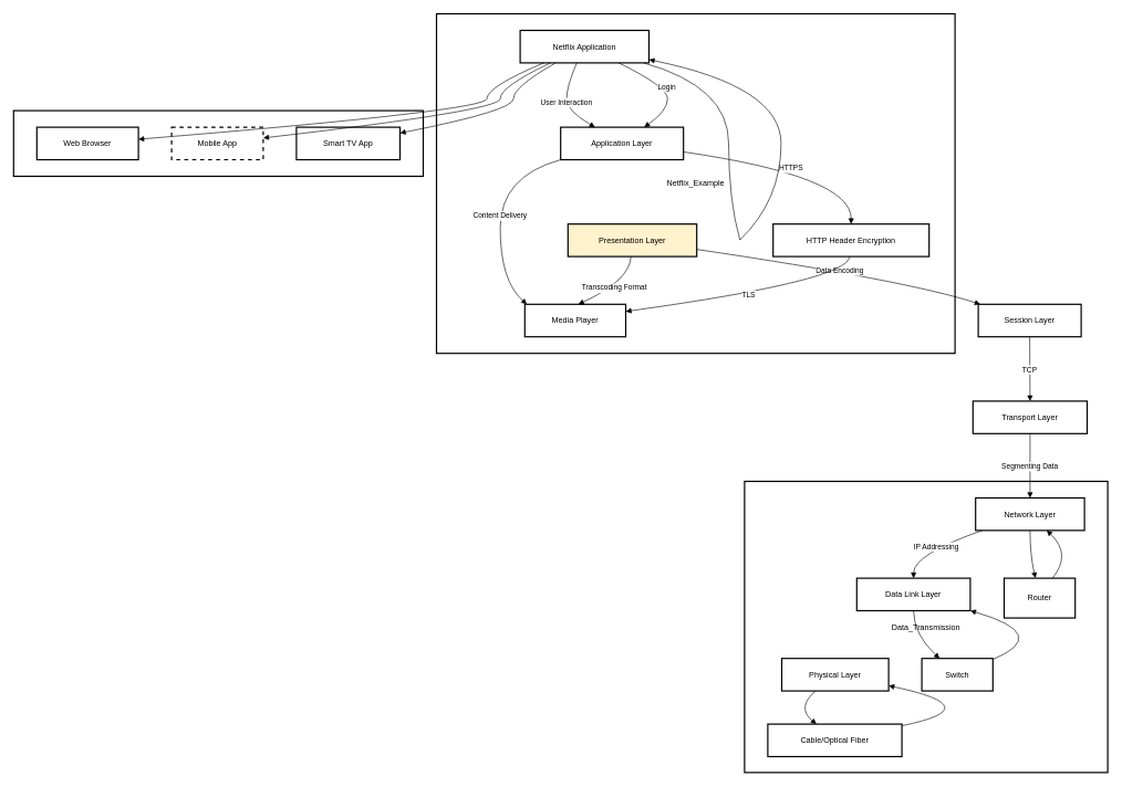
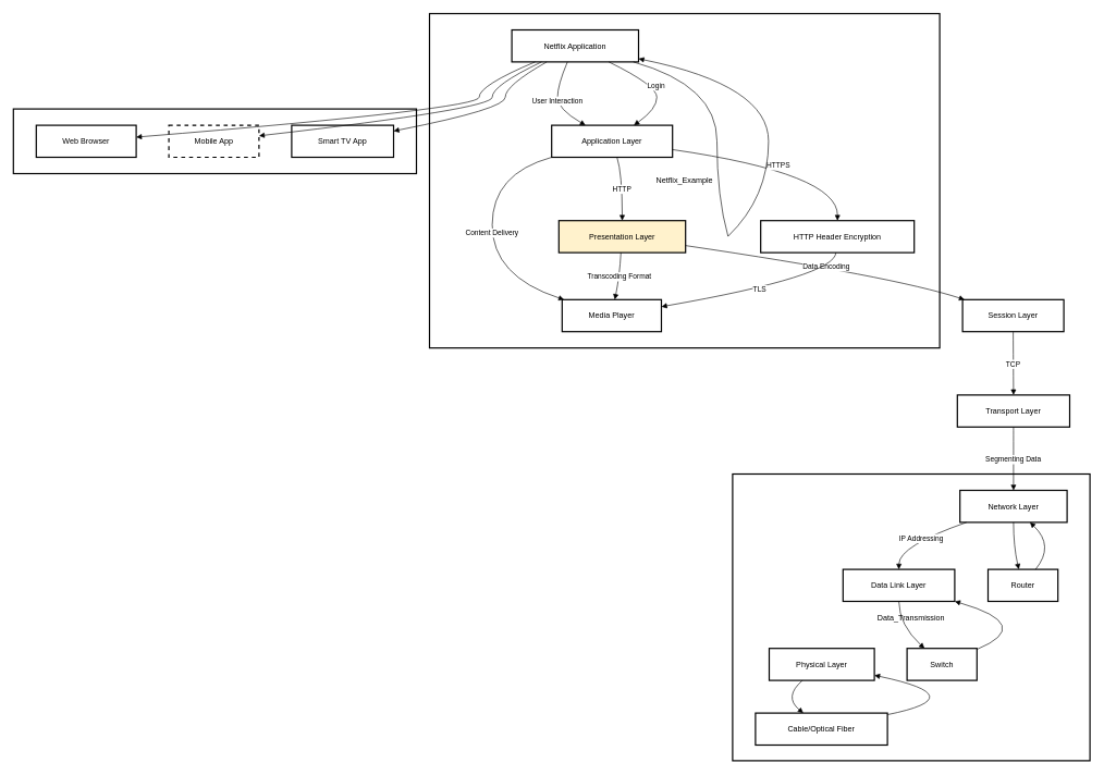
  <mxCell id="0" />
  <mxCell id="1" parent="0" />
  <mxCell id="2" value="Data_Transmission" style="whiteSpace=wrap;strokeWidth=2;" vertex="1" parent="1"><mxGeometry x="1121" y="725" width="547" height="439" as="geometry" /></mxCell>
  <mxCell id="3" value="Application_Clients" style="whiteSpace=wrap;strokeWidth=2;" vertex="1" parent="1"><mxGeometry x="20" y="166" width="617" height="99" as="geometry" /></mxCell>
  <mxCell id="4" value="Netflix_Example" style="whiteSpace=wrap;strokeWidth=2;" vertex="1" parent="1"><mxGeometry x="657" y="20" width="781" height="512" as="geometry" /></mxCell>
  <mxCell id="5" value="Application Layer" style="whiteSpace=wrap;strokeWidth=2;" vertex="1" parent="1"><mxGeometry x="844" y="191" width="185" height="49" as="geometry" /></mxCell>
  <mxCell id="6" value="Presentation Layer" style="whiteSpace=wrap;strokeWidth=2;fillColor=#fff2cc;" vertex="1" parent="1"><mxGeometry x="855" y="337" width="194" height="49" as="geometry" /></mxCell>
  <mxCell id="7" value="HTTP Header Encryption" style="whiteSpace=wrap;strokeWidth=2;" vertex="1" parent="1"><mxGeometry x="1164" y="337" width="235" height="49" as="geometry" /></mxCell>
  <mxCell id="8" value="Session Layer" style="whiteSpace=wrap;strokeWidth=2;" vertex="1" parent="1"><mxGeometry x="1473" y="458" width="155" height="49" as="geometry" /></mxCell>
  <mxCell id="9" value="Transport Layer" style="whiteSpace=wrap;strokeWidth=2;" vertex="1" parent="1"><mxGeometry x="1465" y="604" width="172" height="49" as="geometry" /></mxCell>
  <mxCell id="10" value="Network Layer" style="whiteSpace=wrap;strokeWidth=2;" vertex="1" parent="1"><mxGeometry x="1469" y="750" width="164" height="49" as="geometry" /></mxCell>
  <mxCell id="11" value="Data Link Layer" style="whiteSpace=wrap;strokeWidth=2;" vertex="1" parent="1"><mxGeometry x="1290" y="871" width="171" height="49" as="geometry" /></mxCell>
  <mxCell id="12" value="Physical Layer" style="whiteSpace=wrap;strokeWidth=2;" vertex="1" parent="1"><mxGeometry x="1177" y="992" width="161" height="49" as="geometry" /></mxCell>
  <mxCell id="13" value="Netflix Application" style="whiteSpace=wrap;strokeWidth=2;" vertex="1" parent="1"><mxGeometry x="783" y="45" width="194" height="49" as="geometry" /></mxCell>
- <mxCell id="14" value="Media Player" style="whiteSpace=wrap;strokeWidth=2;" vertex="1" parent="1"><mxGeometry x="790" y="458" width="152" height="49" as="geometry" /></mxCell>
+ <mxCell id="14" value="Media Player" style="whiteSpace=wrap;strokeWidth=2;" vertex="1" parent="1"><mxGeometry x="860" y="458" width="152" height="49" as="geometry" /></mxCell>
  <mxCell id="15" value="Web Browser" style="whiteSpace=wrap;strokeWidth=2;" vertex="1" parent="1"><mxGeometry x="55" y="191" width="153" height="49" as="geometry" /></mxCell>
  <mxCell id="16" value="Mobile App" style="whiteSpace=wrap;strokeWidth=2;dashed=1;" vertex="1" parent="1"><mxGeometry x="258" y="191" width="138" height="49" as="geometry" /></mxCell>
  <mxCell id="17" value="Smart TV App" style="whiteSpace=wrap;strokeWidth=2;" vertex="1" parent="1"><mxGeometry x="446" y="191" width="156" height="49" as="geometry" /></mxCell>
- <mxCell id="18" value="Router" style="whiteSpace=wrap;strokeWidth=2;" vertex="1" parent="1"><mxGeometry x="1512" y="871" width="107" height="60" as="geometry" /></mxCell>
+ <mxCell id="18" value="Router" style="whiteSpace=wrap;strokeWidth=2;" vertex="1" parent="1"><mxGeometry x="1512" y="871" width="107" height="49" as="geometry" /></mxCell>
  <mxCell id="19" value="Switch" style="whiteSpace=wrap;strokeWidth=2;" vertex="1" parent="1"><mxGeometry x="1388" y="992" width="107" height="49" as="geometry" /></mxCell>
  <mxCell id="20" value="Cable/Optical Fiber" style="whiteSpace=wrap;strokeWidth=2;" vertex="1" parent="1"><mxGeometry x="1156" y="1091" width="202" height="49" as="geometry" /></mxCell>
  <mxCell id="21" value="" style="whiteSpace=wrap;strokeWidth=2;" vertex="1" parent="1"><mxGeometry x="1097" y="215" as="geometry" /></mxCell>
  <mxCell id="22" value="" style="whiteSpace=wrap;strokeWidth=2;" vertex="1" parent="1"><mxGeometry x="1114" y="361" as="geometry" /></mxCell>
+ <mxCell id="23" value="HTTP" style="curved=1;startArrow=none;endArrow=block;exitX=0.54;exitY=0.99;entryX=0.5;entryY=0;" edge="1" parent="1" source="5" target="6"><mxGeometry relative="1" as="geometry"><Array as="points"><mxPoint x="952" y="265" /></Array></mxGeometry></mxCell>
  <mxCell id="24" value="HTTPS" style="curved=1;startArrow=none;endArrow=block;exitX=1;exitY=0.76;entryX=0.5;entryY=0;" edge="1" parent="1" source="5" target="7"><mxGeometry relative="1" as="geometry"><Array as="points"><mxPoint x="1282" y="265" /></Array></mxGeometry></mxCell>
  <mxCell id="25" value="Data Encoding" style="curved=1;startArrow=none;endArrow=block;exitX=1;exitY=0.78;entryX=0.02;entryY=0;" edge="1" parent="1" source="6" target="8"><mxGeometry relative="1" as="geometry"><Array as="points"><mxPoint x="1365" y="422" /></Array></mxGeometry></mxCell>
  <mxCell id="26" value="TCP" style="curved=1;startArrow=none;endArrow=block;exitX=0.5;exitY=0.99;entryX=0.5;entryY=0;" edge="1" parent="1" source="8" target="9"><mxGeometry relative="1" as="geometry"><Array as="points" /></mxGeometry></mxCell>
  <mxCell id="27" value="Segmenting Data" style="curved=1;startArrow=none;endArrow=block;exitX=0.5;exitY=0.99;entryX=0.5;entryY=0;" edge="1" parent="1" source="9" target="10"><mxGeometry relative="1" as="geometry"><Array as="points" /></mxGeometry></mxCell>
  <mxCell id="28" value="IP Addressing" style="curved=1;startArrow=none;endArrow=block;exitX=0.07;exitY=0.99;entryX=0.5;entryY=0;" edge="1" parent="1" source="10" target="11"><mxGeometry relative="1" as="geometry"><Array as="points"><mxPoint x="1376" y="835" /></Array></mxGeometry></mxCell>
  <mxCell id="29" value="User Interaction" style="curved=1;startArrow=none;endArrow=block;exitX=0.44;exitY=0.99;entryX=0.28;entryY=0;" edge="1" parent="1" source="13" target="5"><mxGeometry relative="1" as="geometry"><Array as="points"><mxPoint x="853" y="130" /><mxPoint x="853" y="166" /></Array></mxGeometry></mxCell>
  <mxCell id="30" value="Content Delivery" style="curved=1;startArrow=none;endArrow=block;exitX=0.01;exitY=0.99;entryX=0.02;entryY=0;" edge="1" parent="1" source="5" target="14"><mxGeometry relative="1" as="geometry"><Array as="points"><mxPoint x="753" y="265" /><mxPoint x="753" y="422" /></Array></mxGeometry></mxCell>
  <mxCell id="31" value="Login" style="curved=1;startArrow=none;endArrow=block;exitX=0.76;exitY=0.99;entryX=0.68;entryY=0;" edge="1" parent="1" source="13" target="5"><mxGeometry relative="1" as="geometry"><Array as="points"><mxPoint x="1005" y="130" /><mxPoint x="1005" y="166" /></Array></mxGeometry></mxCell>
  <mxCell id="32" value="Transcoding Format" style="curved=1;startArrow=none;endArrow=block;exitX=0.49;exitY=0.99;entryX=0.53;entryY=0;" edge="1" parent="1" source="6" target="14"><mxGeometry relative="1" as="geometry"><Array as="points"><mxPoint x="948" y="422" /></Array></mxGeometry></mxCell>
  <mxCell id="33" value="TLS" style="curved=1;startArrow=none;endArrow=block;exitX=0.49;exitY=0.99;entryX=1;entryY=0.22;" edge="1" parent="1" source="7" target="14"><mxGeometry relative="1" as="geometry"><Array as="points"><mxPoint x="1278" y="422" /></Array></mxGeometry></mxCell>
  <mxCell id="34" value="" style="curved=1;startArrow=none;endArrow=none;exitX=0.95;exitY=0.99;entryX=-Infinity;entryY=Infinity;" edge="1" parent="1" source="13" target="21"><mxGeometry relative="1" as="geometry"><Array as="points"><mxPoint x="1097" y="130" /></Array></mxGeometry></mxCell>
  <mxCell id="35" value="" style="curved=1;startArrow=none;endArrow=none;exitX=-Infinity;exitY=Infinity;entryX=Infinity;entryY=Infinity;" edge="1" parent="1" source="21" target="22"><mxGeometry relative="1" as="geometry"><Array as="points"><mxPoint x="1097" y="301" /></Array></mxGeometry></mxCell>
  <mxCell id="36" value="" style="curved=1;startArrow=none;endArrow=block;exitX=Infinity;exitY=Infinity;entryX=1;entryY=0.9;" edge="1" parent="1" source="22" target="13"><mxGeometry relative="1" as="geometry"><Array as="points"><mxPoint x="1176" y="301" /><mxPoint x="1176" y="130" /></Array></mxGeometry></mxCell>
  <mxCell id="37" value="" style="curved=1;startArrow=none;endArrow=block;exitX=0.19;exitY=0.99;entryX=1;entryY=0.37;" edge="1" parent="1" source="13" target="15"><mxGeometry relative="1" as="geometry"><Array as="points"><mxPoint x="733" y="130" /><mxPoint x="733" y="166" /></Array></mxGeometry></mxCell>
  <mxCell id="38" value="" style="curved=1;startArrow=none;endArrow=block;exitX=0.24;exitY=0.99;entryX=1;entryY=0.33;" edge="1" parent="1" source="13" target="16"><mxGeometry relative="1" as="geometry"><Array as="points"><mxPoint x="753" y="130" /><mxPoint x="753" y="166" /></Array></mxGeometry></mxCell>
  <mxCell id="39" value="" style="curved=1;startArrow=none;endArrow=block;exitX=0.28;exitY=0.99;entryX=1;entryY=0.18;" edge="1" parent="1" source="13" target="17"><mxGeometry relative="1" as="geometry"><Array as="points"><mxPoint x="773" y="130" /><mxPoint x="773" y="166" /></Array></mxGeometry></mxCell>
  <mxCell id="40" value="" style="curved=1;startArrow=none;endArrow=block;exitX=0.68;exitY=0;entryX=0.65;entryY=0.99;" edge="1" parent="1" source="18" target="10"><mxGeometry relative="1" as="geometry"><Array as="points"><mxPoint x="1614" y="835" /></Array></mxGeometry></mxCell>
  <mxCell id="41" value="" style="curved=1;startArrow=none;endArrow=block;exitX=1;exitY=0.03;entryX=0.99;entryY=0.99;" edge="1" parent="1" source="19" target="11"><mxGeometry relative="1" as="geometry"><Array as="points"><mxPoint x="1585" y="956" /></Array></mxGeometry></mxCell>
  <mxCell id="42" value="" style="curved=1;startArrow=none;endArrow=block;exitX=1;exitY=0.05;entryX=1;entryY=0.84;" edge="1" parent="1" source="20" target="12"><mxGeometry relative="1" as="geometry"><Array as="points"><mxPoint x="1493" y="1066" /></Array></mxGeometry></mxCell>
  <mxCell id="43" value="" style="curved=1;startArrow=none;endArrow=block;exitX=0.5;exitY=0.99;entryX=0.44;entryY=0;" edge="1" parent="1" source="10" target="18"><mxGeometry relative="1" as="geometry"><Array as="points"><mxPoint x="1551" y="835" /></Array></mxGeometry></mxCell>
  <mxCell id="44" value="" style="curved=1;startArrow=none;endArrow=block;exitX=0.5;exitY=0.99;entryX=0.25;entryY=0;" edge="1" parent="1" source="11" target="19"><mxGeometry relative="1" as="geometry"><Array as="points"><mxPoint x="1376" y="956" /></Array></mxGeometry></mxCell>
  <mxCell id="45" value="" style="curved=1;startArrow=none;endArrow=block;exitX=0.32;exitY=0.99;entryX=0.36;entryY=-0.01;" edge="1" parent="1" source="12" target="20"><mxGeometry relative="1" as="geometry"><Array as="points"><mxPoint x="1199" y="1066" /></Array></mxGeometry></mxCell>
